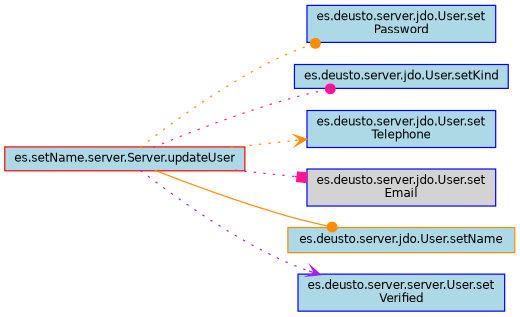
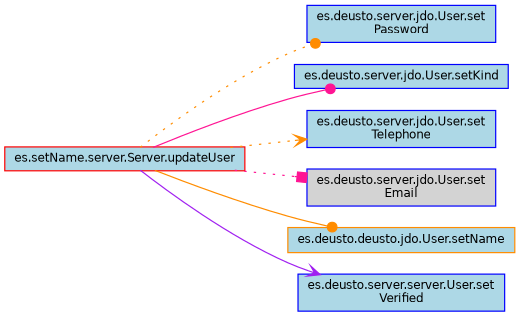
  digraph {
    rankdir=LR
    node [color=blue fillcolor=lightblue fontname=Helvetica fontsize=10 shape=record style=filled]
    edge [arrowhead=dot color=darkorange fontname=Helvetica fontsize=10 labelfontname=Helvetica labelfontsize=10 style=dotted]
    n1 [color=red fontcolor=black height=0.2 label="es.setName.server.Server.updateUser" width=0.4]
    n2 [height=0.2 label="es.deusto.server.jdo.User.set\lPassword" width=0.4]
    n3 [height=0.2 label="es.deusto.server.jdo.User.setKind" width=0.4]
    n4 [height=0.2 label="es.deusto.server.jdo.User.set\lTelephone" width=0.4]
    n5 [fillcolor=lightgrey height=0.2 label="es.deusto.server.jdo.User.set\lEmail" width=0.4]
-   n6 [color=darkorange height=0.2 label="es.deusto.server.jdo.User.setName" width=0.4]
+   n6 [color=darkorange height=0.2 label="es.deusto.deusto.jdo.User.setName" width=0.4]
    n7 [height=0.2 label="es.deusto.server.server.User.set\lVerified" width=0.4]
    n1 -> n2
-   n1 -> n3 [color=deeppink]
+   n1 -> n3 [color=deeppink style=solid]
    n1 -> n4 [arrowhead=vee]
    n1 -> n5 [arrowhead=box color=deeppink]
    n1 -> n6 [style=solid]
-   n1 -> n7 [arrowhead=vee color=purple]
+   n1 -> n7 [arrowhead=vee color=purple style=solid]
  }
